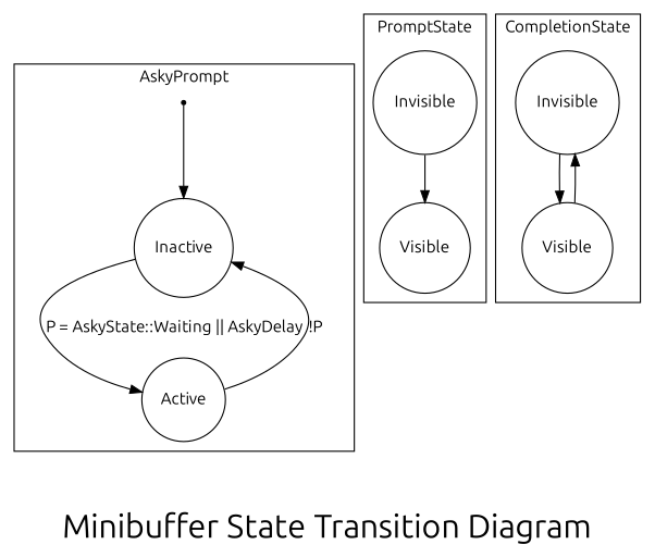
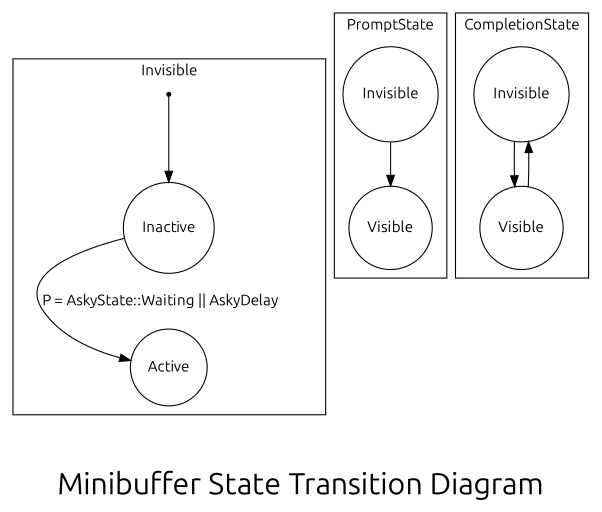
  digraph {
    fontname=Ubuntu
    label=<<font point-size="28">Minibuffer State Transition Diagram</font>>
    node [fontname=Ubuntu shape=circle]
    edge [fontname=Ubuntu]
    ENTRY [shape=point]
    Inactive
    Active
    Invisible
    Visible
    n6 [label=Invisible]
    n7 [label=Visible]
    subgraph cluster_1 {
-     label=AskyPrompt
+     label=Invisible
      ENTRY
      Inactive
      Active
    }
    subgraph cluster_2 {
      label=PromptState
      Invisible
      Visible
    }
    subgraph cluster_3 {
      label=CompletionState
      n6
      n7
    }
    ENTRY -> Inactive
    Inactive -> Active [label="P = AskyState::Waiting || AskyDelay"]
-   Active -> Inactive [label="!P"]
    Invisible -> Visible
    n6 -> n7
    n7 -> n6
  }
